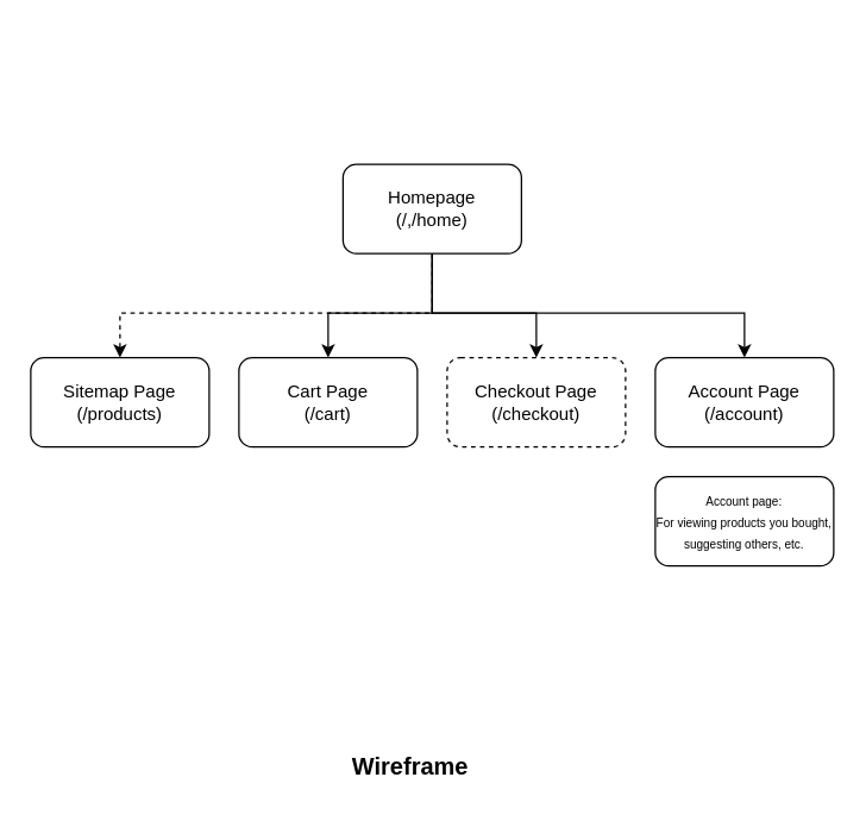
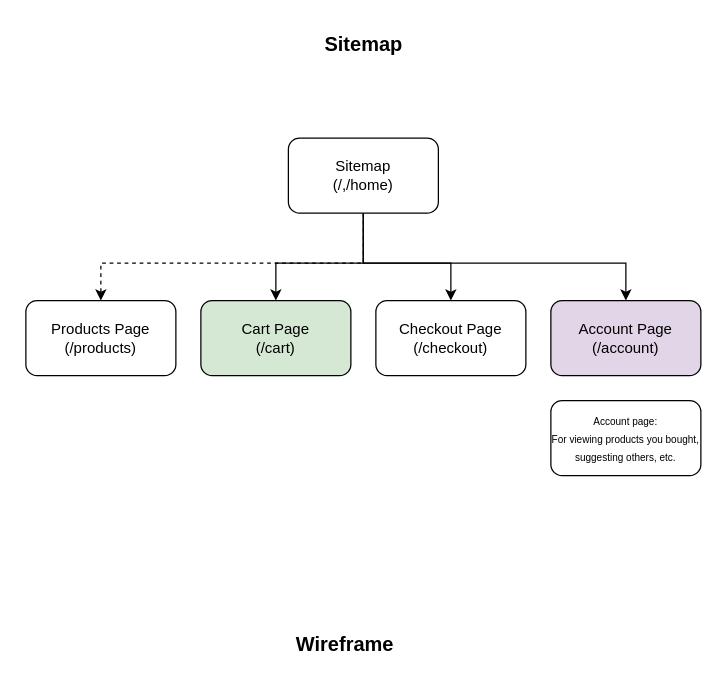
  <mxCell id="0" />
  <mxCell id="1" parent="0" />
  <mxCell id="2" value="" style="edgeStyle=orthogonalEdgeStyle;rounded=0;orthogonalLoop=1;jettySize=auto;html=1;dashed=1;" edge="1" parent="1" source="6" target="7"><mxGeometry relative="1" as="geometry"><Array as="points"><mxPoint x="290" y="210" /><mxPoint x="80" y="210" /></Array></mxGeometry></mxCell>
  <mxCell id="3" value="" style="edgeStyle=orthogonalEdgeStyle;rounded=0;orthogonalLoop=1;jettySize=auto;html=1;" edge="1" parent="1" source="6" target="8"><mxGeometry relative="1" as="geometry"><Array as="points"><mxPoint x="290" y="210" /><mxPoint x="220" y="210" /></Array></mxGeometry></mxCell>
  <mxCell id="4" value="" style="edgeStyle=orthogonalEdgeStyle;rounded=0;orthogonalLoop=1;jettySize=auto;html=1;" edge="1" parent="1" source="6" target="9"><mxGeometry relative="1" as="geometry"><Array as="points"><mxPoint x="290" y="210" /><mxPoint x="360" y="210" /></Array></mxGeometry></mxCell>
  <mxCell id="5" value="" style="edgeStyle=orthogonalEdgeStyle;rounded=0;orthogonalLoop=1;jettySize=auto;html=1;" edge="1" parent="1" source="6" target="10"><mxGeometry relative="1" as="geometry"><Array as="points"><mxPoint x="290" y="210" /><mxPoint x="500" y="210" /></Array></mxGeometry></mxCell>
- <mxCell id="6" value="Homepage&lt;br&gt;(/,/home)" style="rounded=1;whiteSpace=wrap;html=1;" vertex="1" parent="1"><mxGeometry x="230" y="110" width="120" height="60" as="geometry" /></mxCell>
- <mxCell id="7" value="Sitemap Page&lt;br&gt;(/products)" style="whiteSpace=wrap;html=1;rounded=1;" vertex="1" parent="1"><mxGeometry x="20" y="240" width="120" height="60" as="geometry" /></mxCell>
- <mxCell id="8" value="Cart Page&lt;br&gt;(/cart)" style="whiteSpace=wrap;html=1;rounded=1;" vertex="1" parent="1"><mxGeometry x="160" y="240" width="120" height="60" as="geometry" /></mxCell>
- <mxCell id="9" value="Checkout Page&lt;br&gt;(/checkout)" style="whiteSpace=wrap;html=1;rounded=1;dashed=1;" vertex="1" parent="1"><mxGeometry x="300" y="240" width="120" height="60" as="geometry" /></mxCell>
- <mxCell id="10" value="Account Page&lt;br&gt;(/account)" style="whiteSpace=wrap;html=1;rounded=1;" vertex="1" parent="1"><mxGeometry x="440" y="240" width="120" height="60" as="geometry" /></mxCell>
+ <mxCell id="6" value="Sitemap&lt;br&gt;(/,/home)" style="rounded=1;whiteSpace=wrap;html=1;" vertex="1" parent="1"><mxGeometry x="230" y="110" width="120" height="60" as="geometry" /></mxCell>
+ <mxCell id="7" value="Products Page&lt;br&gt;(/products)" style="whiteSpace=wrap;html=1;rounded=1;" vertex="1" parent="1"><mxGeometry x="20" y="240" width="120" height="60" as="geometry" /></mxCell>
+ <mxCell id="8" value="Cart Page&lt;br&gt;(/cart)" style="whiteSpace=wrap;html=1;rounded=1;fillColor=#d5e8d4;" vertex="1" parent="1"><mxGeometry x="160" y="240" width="120" height="60" as="geometry" /></mxCell>
+ <mxCell id="9" value="Checkout Page&lt;br&gt;(/checkout)" style="whiteSpace=wrap;html=1;rounded=1;" vertex="1" parent="1"><mxGeometry x="300" y="240" width="120" height="60" as="geometry" /></mxCell>
+ <mxCell id="10" value="Account Page&lt;br&gt;(/account)" style="whiteSpace=wrap;html=1;rounded=1;fillColor=#e1d5e7;" vertex="1" parent="1"><mxGeometry x="440" y="240" width="120" height="60" as="geometry" /></mxCell>
  <mxCell id="11" value="&lt;font style=&quot;font-size: 8px;&quot;&gt;Account page:&lt;br&gt;For viewing products you bought, suggesting others, etc.&lt;br&gt;&lt;/font&gt;" style="whiteSpace=wrap;html=1;rounded=1;" vertex="1" parent="1"><mxGeometry x="440" y="320" width="120" height="60" as="geometry" /></mxCell>
+ <mxCell id="12" value="&lt;b&gt;&lt;font style=&quot;font-size: 16px;&quot;&gt;Sitemap&lt;/font&gt;&lt;/b&gt;" style="text;html=1;align=center;verticalAlign=middle;resizable=0;points=[];autosize=1;strokeColor=none;fillColor=none;" vertex="1" parent="1"><mxGeometry x="245" y="20" width="90" height="30" as="geometry" /></mxCell>
  <mxCell id="13" value="&lt;b&gt;&lt;font style=&quot;font-size: 16px;&quot;&gt;Wireframe&lt;/font&gt;&lt;/b&gt;" style="text;html=1;align=center;verticalAlign=middle;resizable=0;points=[];autosize=1;strokeColor=none;fillColor=none;" vertex="1" parent="1"><mxGeometry x="225" y="500" width="100" height="30" as="geometry" /></mxCell>
